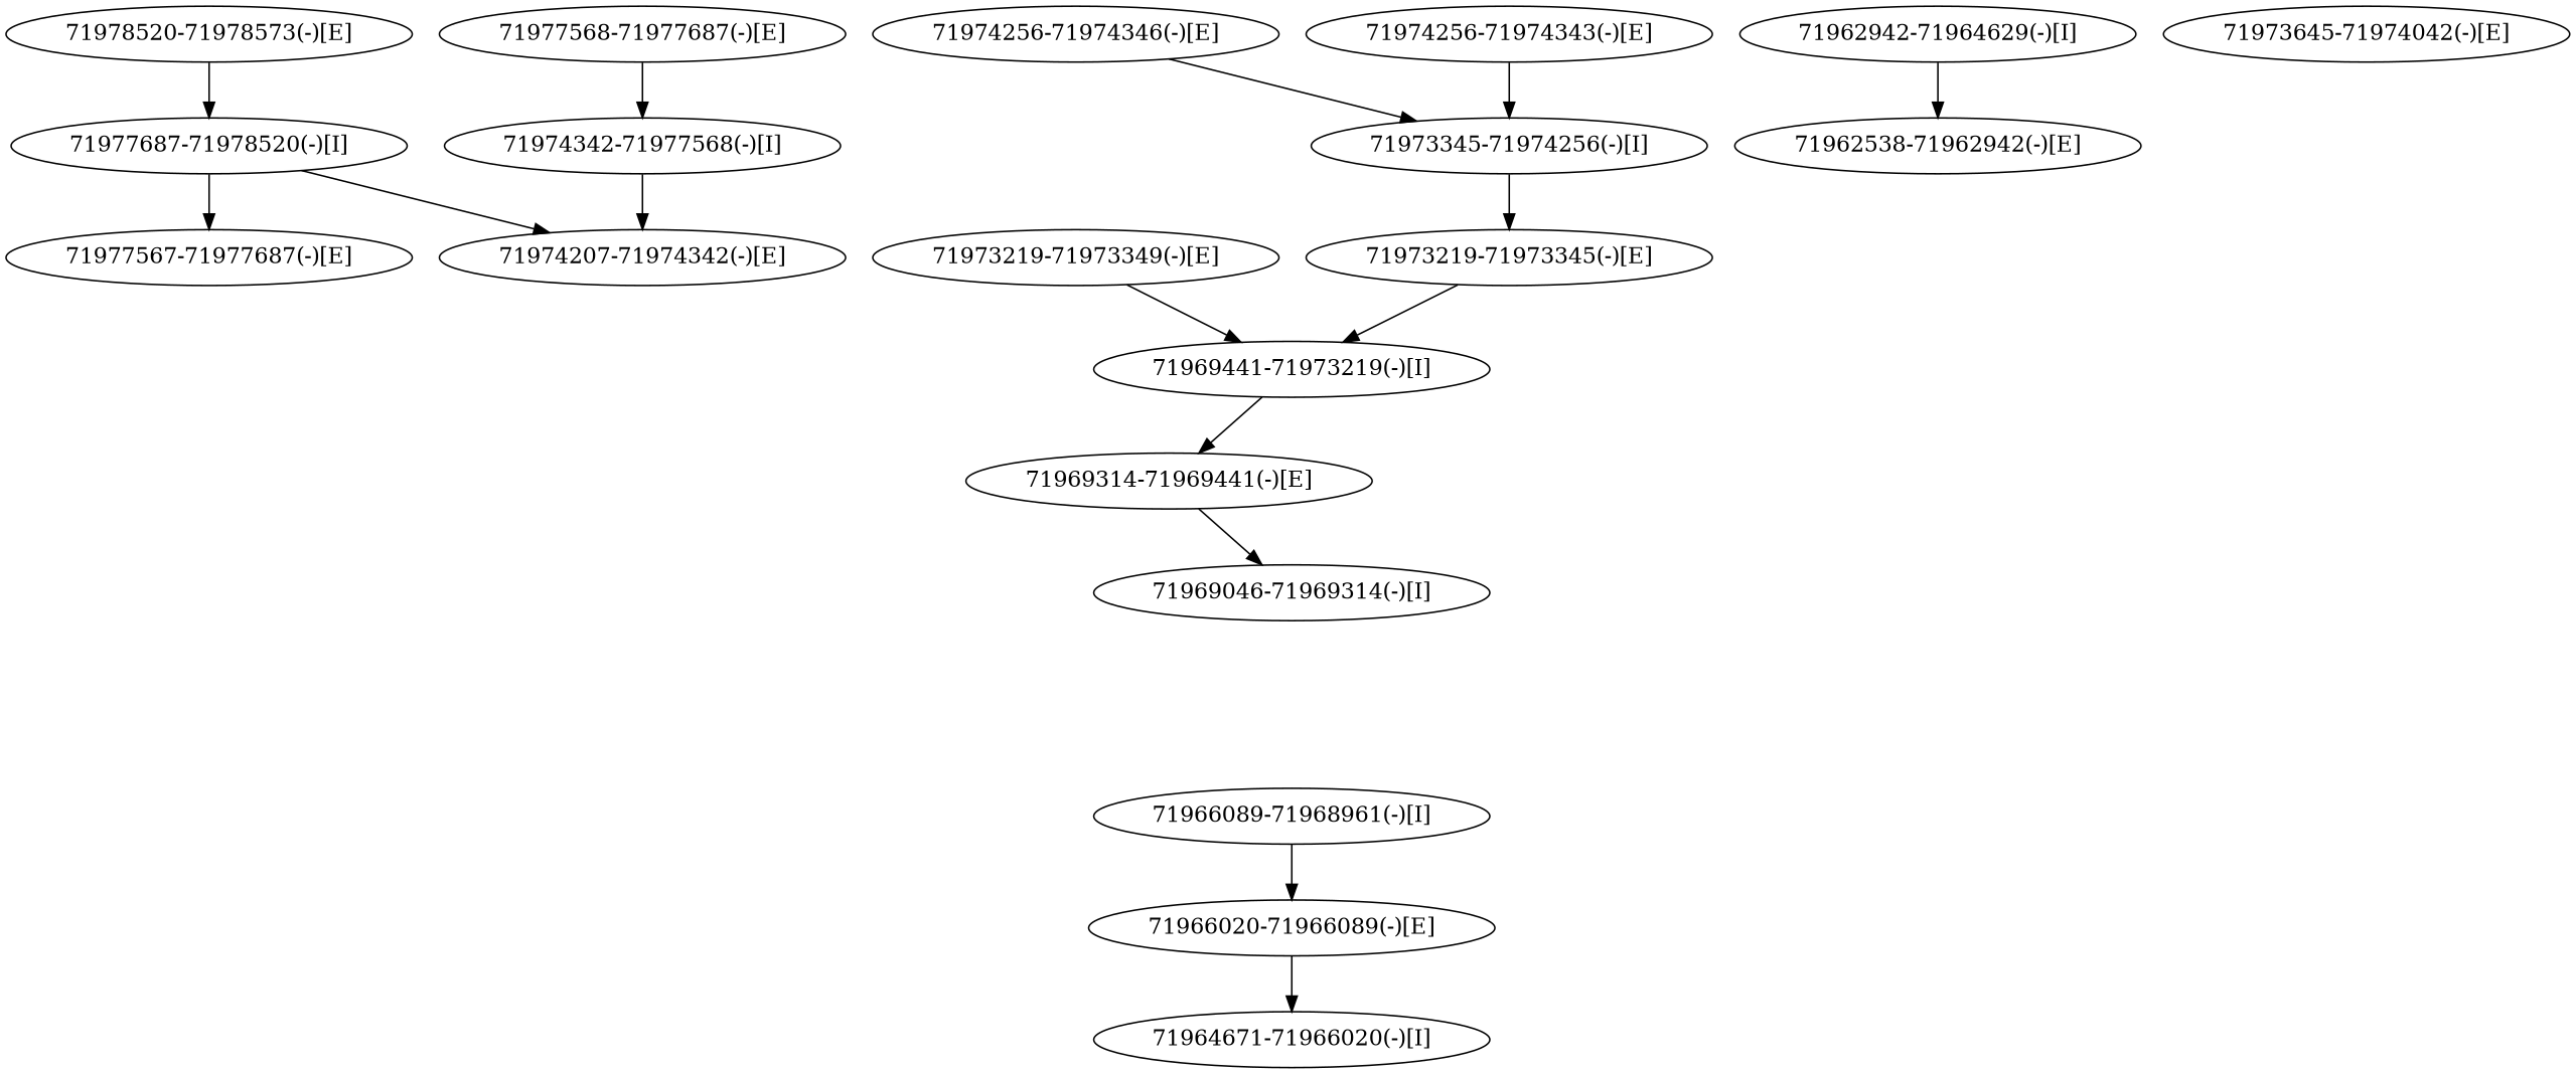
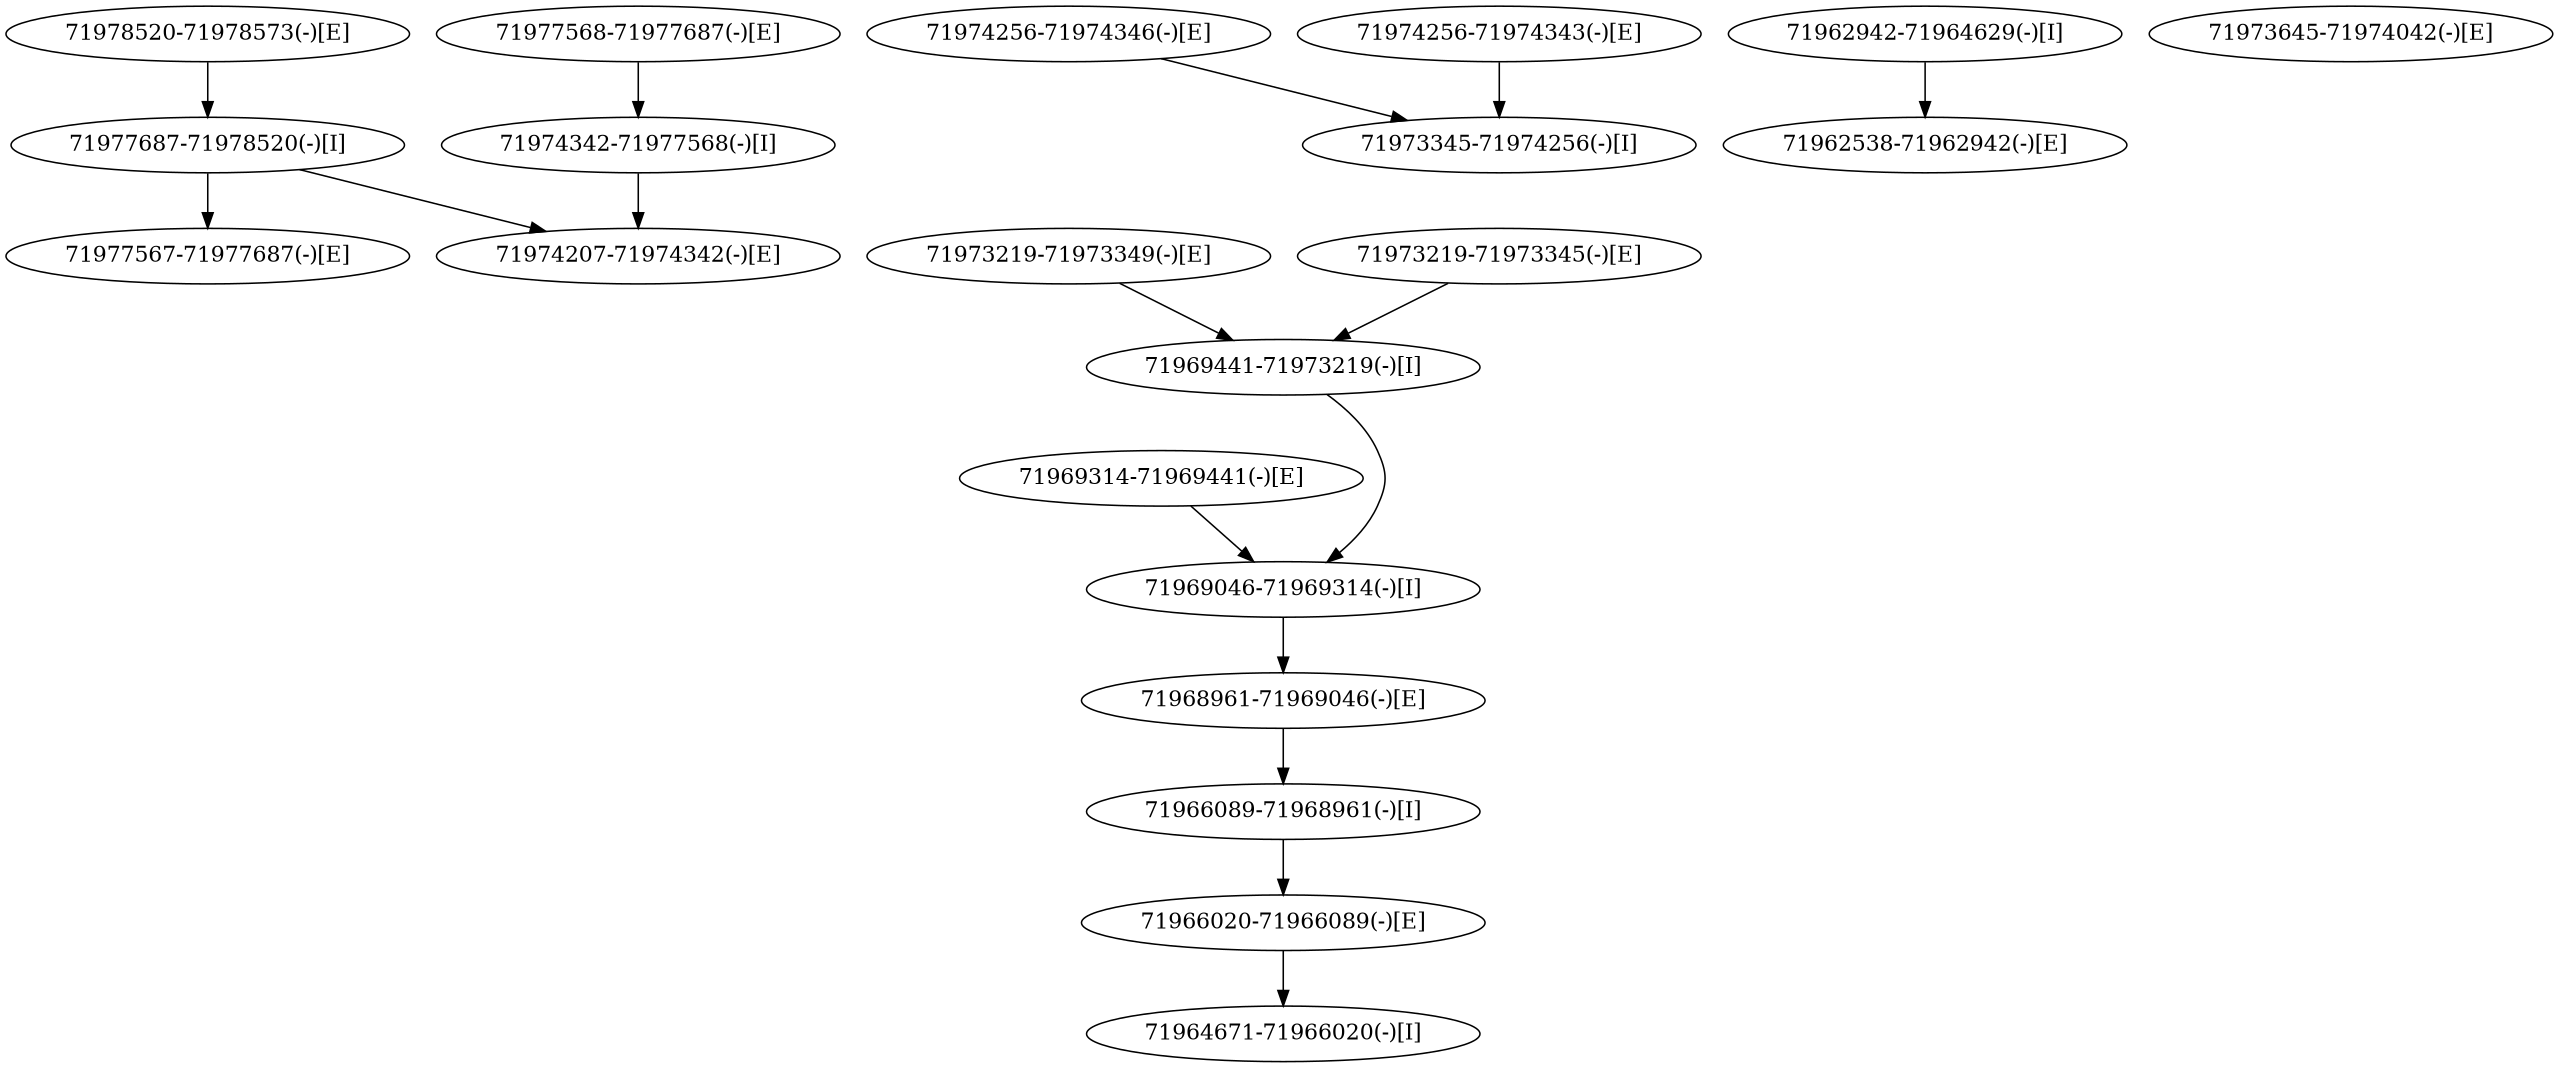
  strict digraph {
    node [scores="LNCAP_SHEZH2=9458.06971333,VCAP_SHSCRAMBLE=2457.66303378"]
    "71974342-71977568(-)[I]" [scores="LNCAP_SHEZH2=393.379196881,LNCAP_SHSCRAMBLE=257.947891426"]
    "71974207-71974342(-)[E]" [scores="LNCAP_SHEZH2=172.984337391,LNCAP_SHSCRAMBLE=113.429854536"]
    "71977567-71977687(-)[E]" [scores="VCAP_SHEZH2=146.086806046"]
    "71973219-71973345(-)[E]" [scores="VCAP_SHEZH2=127.541869394,VCAP_SHSCRAMBLE=329.431427932"]
    "71969441-71973219(-)[I]" [scores="LNCAP_SHEZH2=9458.06971333,LNCAP_SHSCRAMBLE=974.369153445,VCAP_SHEZH2=347.197311128,VCAP_SHSCRAMBLE=2457.66303378"]
    "71969314-71969441(-)[E]" [scores="LNCAP_SHEZH2=1401.60426324,VCAP_SHEZH2=128.554106453,VCAP_SHSCRAMBLE=332.045963074"]
    "71966020-71966089(-)[E]" [scores="LNCAP_SHEZH2=761.501528845,VCAP_SHSCRAMBLE=180.40292482"]
    "71966089-71968961(-)[I]"
    "71964671-71966020(-)[I]"
+   "71968961-71969046(-)[E]" [scores="LNCAP_SHEZH2=938.081593504,VCAP_SHSCRAMBLE=222.235487097"]
    "71969046-71969314(-)[I]"
    "71973219-71973349(-)[E]" [scores="LNCAP_SHEZH2=1434.71302536,LNCAP_SHSCRAMBLE=399.583564504"]
    "71962538-71962942(-)[E]" [scores="LNCAP_SHEZH2=4458.64663266,VCAP_SHSCRAMBLE=1056.2721975"]
    "71962942-71964629(-)[I]"
    "71977568-71977687(-)[E]" [scores="LNCAP_SHEZH2=152.482489996,LNCAP_SHSCRAMBLE=99.9863162206,VCAP_SHSCRAMBLE=231.337576792"]
    "71973345-71974256(-)[I]" [scores="VCAP_SHEZH2=347.197311128,VCAP_SHSCRAMBLE=2457.66303378"]
    "71977687-71978520(-)[I]" [scores="LNCAP_SHEZH2=393.379196881,LNCAP_SHSCRAMBLE=257.947891426,VCAP_SHEZH2=210.608478716,VCAP_SHSCRAMBLE=334.37027906"]
    "71974256-71974346(-)[E]" [scores="VCAP_SHEZH2=91.1013352814"]
    "71974256-71974343(-)[E]" [scores="VCAP_SHSCRAMBLE=227.464557382"]
    "71978520-71978573(-)[E]" [scores="LNCAP_SHEZH2=67.9123694941,LNCAP_SHSCRAMBLE=44.5317206697,VCAP_SHEZH2=64.5216726702,VCAP_SHSCRAMBLE=103.032702269"]
    "71973645-71974042(-)[E]" [scores="LNCAP_SHEZH2=15.9010300359"]
    "71974342-71977568(-)[I]" -> "71974207-71974342(-)[E]"
    "71973219-71973345(-)[E]" -> "71969441-71973219(-)[I]"
-   "71969441-71973219(-)[I]" -> "71969314-71969441(-)[E]"
+   "71969441-71973219(-)[I]" -> "71969046-71969314(-)[I]"
    "71969314-71969441(-)[E]" -> "71969046-71969314(-)[I]"
    "71966020-71966089(-)[E]" -> "71964671-71966020(-)[I]"
    "71966089-71968961(-)[I]" -> "71966020-71966089(-)[E]"
+   "71968961-71969046(-)[E]" -> "71966089-71968961(-)[I]"
+   "71969046-71969314(-)[I]" -> "71968961-71969046(-)[E]"
    "71973219-71973349(-)[E]" -> "71969441-71973219(-)[I]"
    "71962942-71964629(-)[I]" -> "71962538-71962942(-)[E]"
    "71977568-71977687(-)[E]" -> "71974342-71977568(-)[I]"
-   "71973345-71974256(-)[I]" -> "71973219-71973345(-)[E]"
    "71977687-71978520(-)[I]" -> "71974207-71974342(-)[E]"
    "71977687-71978520(-)[I]" -> "71977567-71977687(-)[E]"
    "71974256-71974346(-)[E]" -> "71973345-71974256(-)[I]"
    "71974256-71974343(-)[E]" -> "71973345-71974256(-)[I]"
    "71978520-71978573(-)[E]" -> "71977687-71978520(-)[I]"
  }
